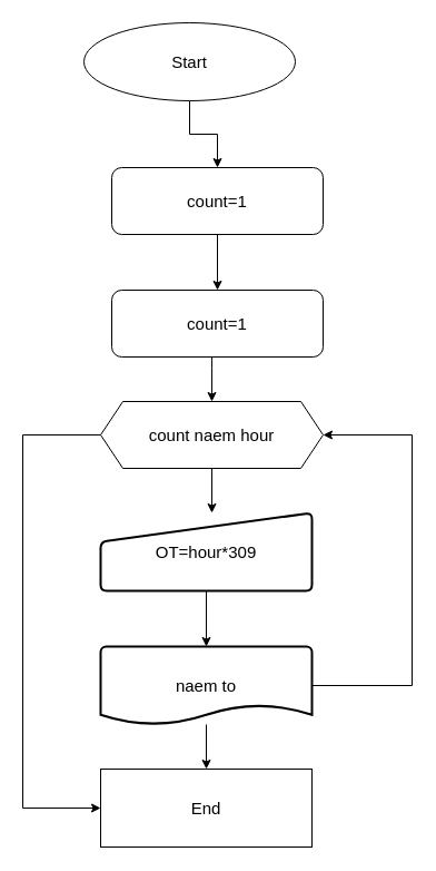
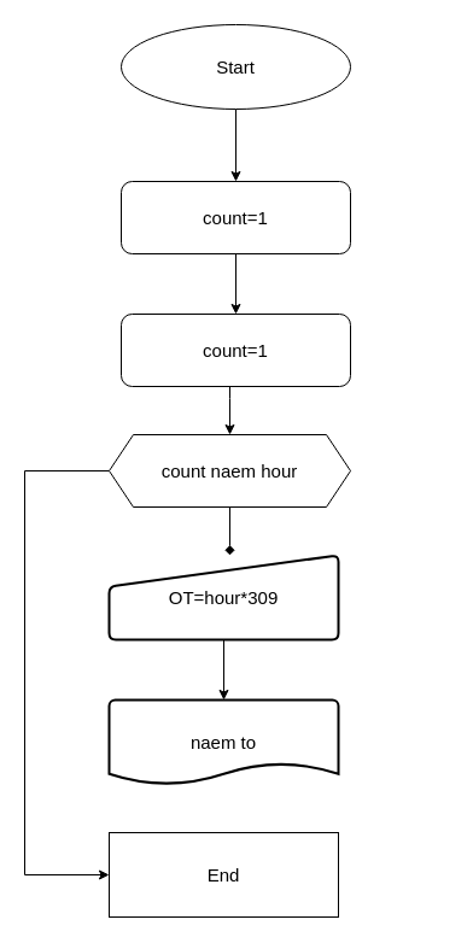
  <mxCell id="0" />
  <mxCell id="1" parent="0" />
  <mxCell id="2" value="" style="edgeStyle=orthogonalEdgeStyle;rounded=0;orthogonalLoop=1;jettySize=auto;html=1;" edge="1" parent="1" source="3" target="5"><mxGeometry relative="1" as="geometry" /></mxCell>
- <mxCell id="3" value="&lt;font style=&quot;font-size: 15px&quot;&gt;Start&lt;/font&gt;" style="ellipse;whiteSpace=wrap;html=1;" vertex="1" parent="1"><mxGeometry x="75" y="20" width="190" height="70" as="geometry" /></mxCell>
+ <mxCell id="3" value="&lt;font style=&quot;font-size: 15px&quot;&gt;Start&lt;/font&gt;" style="ellipse;whiteSpace=wrap;html=1;" vertex="1" parent="1"><mxGeometry x="100" y="20" width="190" height="70" as="geometry" /></mxCell>
  <mxCell id="4" value="" style="edgeStyle=orthogonalEdgeStyle;rounded=0;orthogonalLoop=1;jettySize=auto;html=1;" edge="1" parent="1" source="5" target="9"><mxGeometry relative="1" as="geometry" /></mxCell>
  <mxCell id="5" value="&lt;font style=&quot;font-size: 15px&quot;&gt;count=1&lt;/font&gt;" style="rounded=1;whiteSpace=wrap;html=1;" vertex="1" parent="1"><mxGeometry x="100" y="150" width="190" height="60" as="geometry" /></mxCell>
  <mxCell id="6" value="" style="edgeStyle=orthogonalEdgeStyle;rounded=0;orthogonalLoop=1;jettySize=auto;html=1;" edge="1" parent="1" source="7" target="15"><mxGeometry relative="1" as="geometry" /></mxCell>
  <mxCell id="7" value="&lt;font style=&quot;font-size: 15px&quot;&gt;OT=hour*309&lt;/font&gt;" style="html=1;strokeWidth=2;shape=manualInput;whiteSpace=wrap;rounded=1;size=26;arcSize=11;" vertex="1" parent="1"><mxGeometry x="90" y="460" width="190" height="70" as="geometry" /></mxCell>
  <mxCell id="8" value="" style="edgeStyle=orthogonalEdgeStyle;rounded=0;orthogonalLoop=1;jettySize=auto;html=1;" edge="1" parent="1" source="9" target="12"><mxGeometry relative="1" as="geometry"><Array as="points"><mxPoint x="190" y="330" /><mxPoint x="190" y="330" /></Array></mxGeometry></mxCell>
  <mxCell id="9" value="&lt;font style=&quot;font-size: 15px&quot;&gt;count=1&lt;/font&gt;" style="rounded=1;whiteSpace=wrap;html=1;" vertex="1" parent="1"><mxGeometry x="100" y="260" width="190" height="60" as="geometry" /></mxCell>
  <mxCell id="10" style="edgeStyle=orthogonalEdgeStyle;rounded=0;orthogonalLoop=1;jettySize=auto;html=1;" edge="1" parent="1" source="12" target="16"><mxGeometry relative="1" as="geometry"><Array as="points"><mxPoint x="20" y="390" /><mxPoint x="20" y="725" /></Array></mxGeometry></mxCell>
- <mxCell id="11" value="" style="edgeStyle=orthogonalEdgeStyle;rounded=0;orthogonalLoop=1;jettySize=auto;html=1;" edge="1" parent="1" source="12" target="7"><mxGeometry relative="1" as="geometry"><Array as="points"><mxPoint x="190" y="470" /><mxPoint x="190" y="470" /></Array></mxGeometry></mxCell>
+ <mxCell id="11" value="" style="edgeStyle=orthogonalEdgeStyle;rounded=0;orthogonalLoop=1;jettySize=auto;html=1;endArrow=diamond;" edge="1" parent="1" source="12" target="7"><mxGeometry relative="1" as="geometry"><Array as="points"><mxPoint x="190" y="470" /><mxPoint x="190" y="470" /></Array></mxGeometry></mxCell>
  <mxCell id="12" value="&lt;font style=&quot;font-size: 15px&quot;&gt;count naem hour&lt;/font&gt;" style="shape=hexagon;perimeter=hexagonPerimeter2;whiteSpace=wrap;html=1;fixedSize=1;" vertex="1" parent="1"><mxGeometry x="90" y="360" width="200" height="60" as="geometry" /></mxCell>
- <mxCell id="13" style="edgeStyle=orthogonalEdgeStyle;rounded=0;orthogonalLoop=1;jettySize=auto;html=1;entryX=1;entryY=0.5;entryDx=0;entryDy=0;" edge="1" parent="1" source="15" target="12"><mxGeometry relative="1" as="geometry"><Array as="points"><mxPoint x="370" y="615" /><mxPoint x="370" y="390" /></Array></mxGeometry></mxCell>
- <mxCell id="14" value="" style="edgeStyle=orthogonalEdgeStyle;rounded=0;orthogonalLoop=1;jettySize=auto;html=1;" edge="1" parent="1" source="15" target="16"><mxGeometry relative="1" as="geometry" /></mxCell>
  <mxCell id="15" value="&lt;font style=&quot;font-size: 15px&quot;&gt;naem to&lt;/font&gt;" style="strokeWidth=2;html=1;shape=mxgraph.flowchart.document2;whiteSpace=wrap;size=0.25;" vertex="1" parent="1"><mxGeometry x="90" y="580" width="190" height="70" as="geometry" /></mxCell>
  <mxCell id="16" value="&lt;font style=&quot;font-size: 15px&quot;&gt;End&lt;/font&gt;" style="whiteSpace=wrap;html=1;rounded=0;" vertex="1" parent="1"><mxGeometry x="90" y="690" width="190" height="70" as="geometry" /></mxCell>
